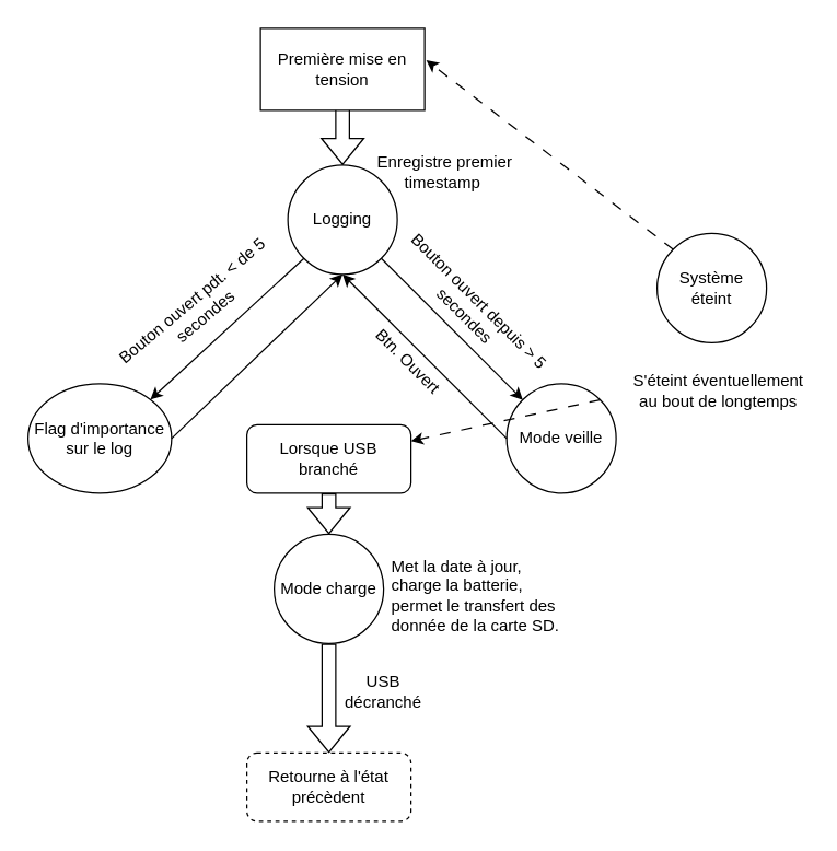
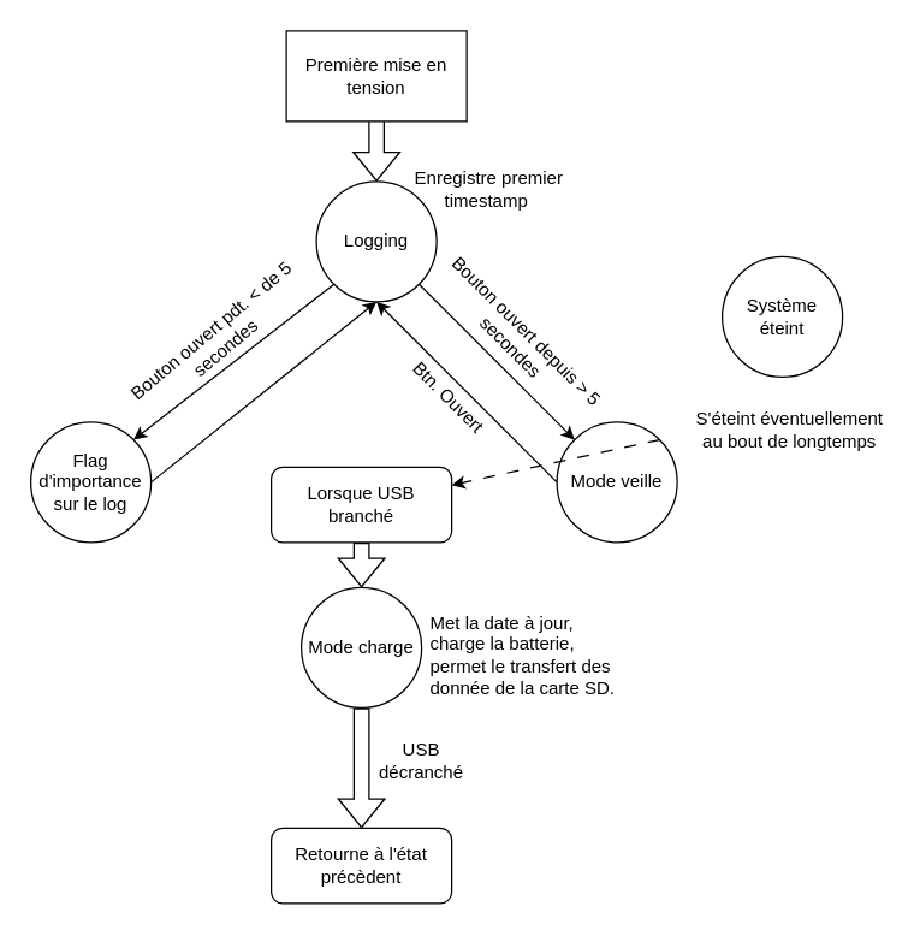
  <mxCell id="0" />
  <mxCell id="1" parent="0" />
  <mxCell id="2" value="Logging" style="ellipse;whiteSpace=wrap;html=1;aspect=fixed;" vertex="1" parent="1"><mxGeometry x="210" y="120" width="80" height="80" as="geometry" /></mxCell>
  <mxCell id="3" value="" style="shape=flexArrow;endArrow=classic;html=1;rounded=0;entryX=0.5;entryY=0;entryDx=0;entryDy=0;" edge="1" parent="1" target="2"><mxGeometry width="50" height="50" relative="1" as="geometry"><mxPoint x="250" y="70" as="sourcePoint" /><mxPoint x="290" y="310" as="targetPoint" /></mxGeometry></mxCell>
  <mxCell id="4" value="Première mise en tension" style="rounded=0;whiteSpace=wrap;html=1;" vertex="1" parent="1"><mxGeometry x="190" y="20" width="120" height="60" as="geometry" /></mxCell>
  <mxCell id="5" value="Mode veille" style="ellipse;whiteSpace=wrap;html=1;aspect=fixed;" vertex="1" parent="1"><mxGeometry x="370" y="280" width="80" height="80" as="geometry" /></mxCell>
  <mxCell id="6" value="Enregistre premier timestamp&amp;nbsp;" style="text;html=1;strokeColor=none;fillColor=none;align=center;verticalAlign=middle;whiteSpace=wrap;rounded=0;" vertex="1" parent="1"><mxGeometry x="260" y="110" width="130" height="30" as="geometry" /></mxCell>
  <mxCell id="7" value="" style="endArrow=classic;html=1;rounded=0;exitX=1;exitY=1;exitDx=0;exitDy=0;" edge="1" parent="1" source="2" target="5"><mxGeometry width="50" height="50" relative="1" as="geometry"><mxPoint x="260" y="270" as="sourcePoint" /><mxPoint x="310" y="220" as="targetPoint" /></mxGeometry></mxCell>
  <mxCell id="8" value="Bouton ouvert depuis &amp;gt; 5 secondes" style="text;html=1;strokeColor=none;fillColor=none;align=center;verticalAlign=middle;whiteSpace=wrap;rounded=0;rotation=45;" vertex="1" parent="1"><mxGeometry x="270" y="210" width="150" height="30" as="geometry" /></mxCell>
- <mxCell id="9" value="Flag d'importance sur le log" style="ellipse;whiteSpace=wrap;html=1;aspect=fixed;" vertex="1" parent="1"><mxGeometry x="20" y="280" width="105" height="80" as="geometry" /></mxCell>
+ <mxCell id="9" value="Flag d'importance sur le log" style="ellipse;whiteSpace=wrap;html=1;aspect=fixed;" vertex="1" parent="1"><mxGeometry x="20" y="280" width="80" height="80" as="geometry" /></mxCell>
  <mxCell id="10" value="" style="endArrow=classic;html=1;rounded=0;entryX=1;entryY=0;entryDx=0;entryDy=0;exitX=0;exitY=1;exitDx=0;exitDy=0;" edge="1" parent="1" source="2" target="9"><mxGeometry width="50" height="50" relative="1" as="geometry"><mxPoint x="260" y="340" as="sourcePoint" /><mxPoint x="310" y="290" as="targetPoint" /></mxGeometry></mxCell>
  <mxCell id="11" value="Bouton ouvert pdt. &amp;lt; de 5 secondes" style="text;html=1;strokeColor=none;fillColor=none;align=center;verticalAlign=middle;whiteSpace=wrap;rounded=0;rotation=-40;" vertex="1" parent="1"><mxGeometry x="70" y="210" width="150" height="30" as="geometry" /></mxCell>
  <mxCell id="12" value="" style="endArrow=classic;html=1;rounded=0;exitX=1;exitY=0.5;exitDx=0;exitDy=0;entryX=0.5;entryY=1;entryDx=0;entryDy=0;" edge="1" parent="1" source="9" target="2"><mxGeometry width="50" height="50" relative="1" as="geometry"><mxPoint x="260" y="320" as="sourcePoint" /><mxPoint x="310" y="270" as="targetPoint" /></mxGeometry></mxCell>
  <mxCell id="13" value="Système éteint" style="ellipse;whiteSpace=wrap;html=1;aspect=fixed;" vertex="1" parent="1"><mxGeometry x="480" y="170" width="80" height="80" as="geometry" /></mxCell>
  <mxCell id="14" value="" style="endArrow=classic;html=1;rounded=0;dashed=1;dashPattern=8 8;exitX=1;exitY=0;exitDx=0;exitDy=0;" edge="1" parent="1" source="5" target="22"><mxGeometry width="50" height="50" relative="1" as="geometry"><mxPoint x="270" y="470" as="sourcePoint" /><mxPoint x="320" y="420" as="targetPoint" /></mxGeometry></mxCell>
- <mxCell id="15" value="" style="endArrow=classic;html=1;rounded=0;dashed=1;dashPattern=8 8;entryX=1.01;entryY=0.39;entryDx=0;entryDy=0;exitX=0;exitY=0;exitDx=0;exitDy=0;entryPerimeter=0;" edge="1" parent="1" source="13" target="4"><mxGeometry width="50" height="50" relative="1" as="geometry"><mxPoint x="448.284" y="301.716" as="sourcePoint" /><mxPoint x="501.716" y="248.284" as="targetPoint" /></mxGeometry></mxCell>
  <mxCell id="16" value="S'éteint éventuellement au bout de longtemps" style="text;html=1;strokeColor=none;fillColor=none;align=center;verticalAlign=middle;whiteSpace=wrap;rounded=0;" vertex="1" parent="1"><mxGeometry x="460" y="270" width="130" height="30" as="geometry" /></mxCell>
  <mxCell id="17" value="" style="endArrow=classic;html=1;rounded=0;entryX=0.5;entryY=1;entryDx=0;entryDy=0;exitX=0;exitY=0.5;exitDx=0;exitDy=0;" edge="1" parent="1" source="5" target="2"><mxGeometry width="50" height="50" relative="1" as="geometry"><mxPoint x="260" y="290" as="sourcePoint" /><mxPoint x="310" y="240" as="targetPoint" /></mxGeometry></mxCell>
  <mxCell id="18" value="Btn. Ouvert" style="text;html=1;strokeColor=none;fillColor=none;align=center;verticalAlign=middle;whiteSpace=wrap;rounded=0;rotation=45;" vertex="1" parent="1"><mxGeometry x="223" y="249" width="150" height="30" as="geometry" /></mxCell>
  <mxCell id="19" value="Mode charge" style="ellipse;whiteSpace=wrap;html=1;aspect=fixed;" vertex="1" parent="1"><mxGeometry x="200" y="390" width="80" height="80" as="geometry" /></mxCell>
  <mxCell id="20" value="Met la date à jour, charge la batterie, permet le transfert des donnée de la carte SD." style="text;html=1;strokeColor=none;fillColor=none;align=left;verticalAlign=top;whiteSpace=wrap;rounded=0;" vertex="1" parent="1"><mxGeometry x="284" y="400" width="126" height="100" as="geometry" /></mxCell>
  <mxCell id="21" value="" style="shape=flexArrow;endArrow=classic;html=1;rounded=0;entryX=0.5;entryY=0;entryDx=0;entryDy=0;exitX=0.5;exitY=1;exitDx=0;exitDy=0;" edge="1" parent="1" source="22" target="19"><mxGeometry width="50" height="50" relative="1" as="geometry"><mxPoint x="239.5" y="340" as="sourcePoint" /><mxPoint x="239.5" y="390" as="targetPoint" /></mxGeometry></mxCell>
  <mxCell id="22" value="Lorsque USB branché" style="rounded=1;whiteSpace=wrap;html=1;" vertex="1" parent="1"><mxGeometry x="180" y="310" width="120" height="50" as="geometry" /></mxCell>
  <mxCell id="23" value="" style="shape=flexArrow;endArrow=classic;html=1;rounded=0;entryX=0.5;entryY=0;entryDx=0;entryDy=0;" edge="1" parent="1" target="24"><mxGeometry width="50" height="50" relative="1" as="geometry"><mxPoint x="240" y="470" as="sourcePoint" /><mxPoint x="240" y="590" as="targetPoint" /></mxGeometry></mxCell>
- <mxCell id="24" value="Retourne à l'état précèdent" style="rounded=1;whiteSpace=wrap;html=1;dashed=1;" vertex="1" parent="1"><mxGeometry x="180" y="550" width="120" height="50" as="geometry" /></mxCell>
+ <mxCell id="24" value="Retourne à l'état précèdent" style="rounded=1;whiteSpace=wrap;html=1;" vertex="1" parent="1"><mxGeometry x="180" y="550" width="120" height="50" as="geometry" /></mxCell>
  <mxCell id="25" value="USB décranché" style="text;html=1;strokeColor=none;fillColor=none;align=center;verticalAlign=middle;whiteSpace=wrap;rounded=0;" vertex="1" parent="1"><mxGeometry x="250" y="490" width="60" height="30" as="geometry" /></mxCell>
